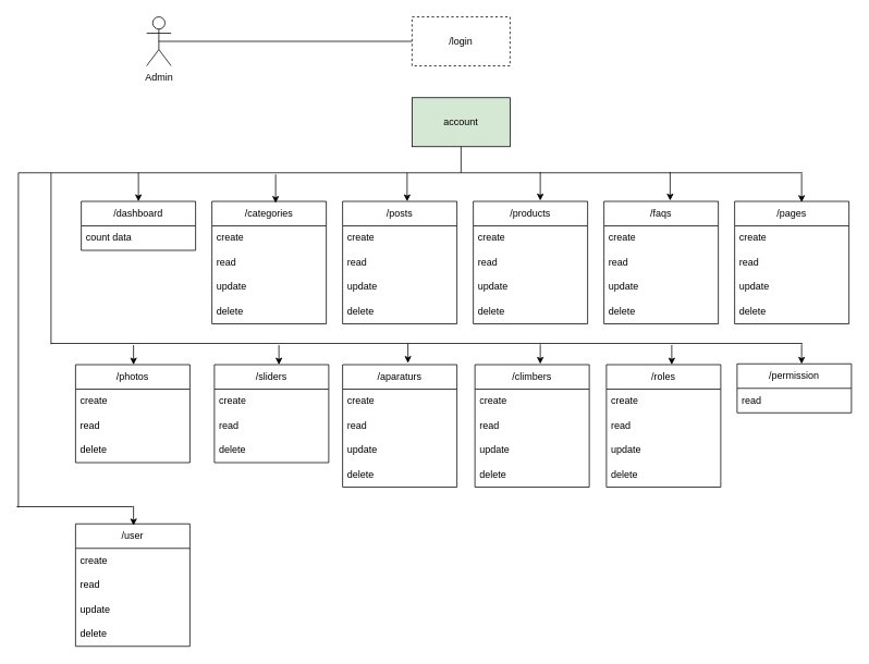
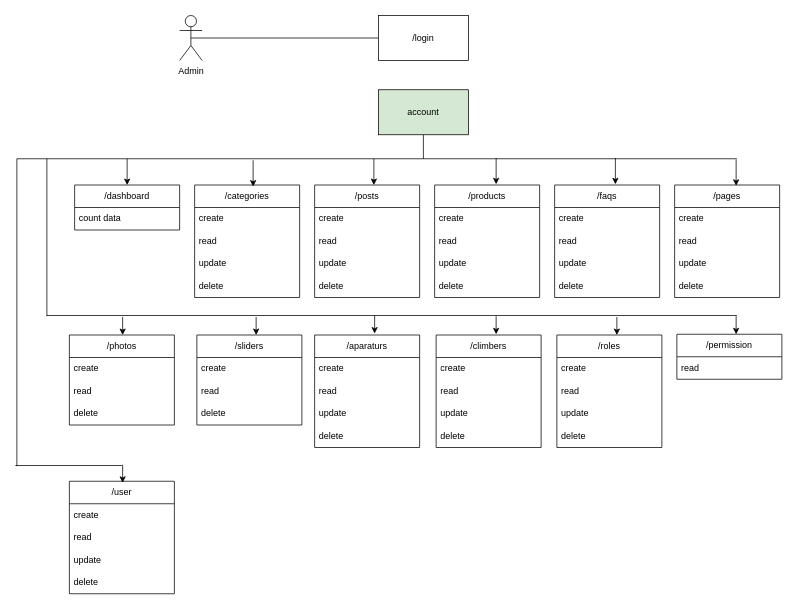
  <mxCell id="0" />
  <mxCell id="1" parent="0" />
- <mxCell id="2" value="Admin" style="shape=umlActor;verticalLabelPosition=bottom;verticalAlign=top;html=1;outlineConnect=0;" vertex="1" parent="1"><mxGeometry x="179" y="20" width="30" height="60" as="geometry" /></mxCell>
- <mxCell id="3" value="/login" style="rounded=0;whiteSpace=wrap;html=1;dashed=1;" vertex="1" parent="1"><mxGeometry x="504" y="20" width="120" height="60" as="geometry" /></mxCell>
+ <mxCell id="2" value="Admin" style="shape=umlActor;verticalLabelPosition=bottom;verticalAlign=top;html=1;outlineConnect=0;" vertex="1" parent="1"><mxGeometry x="239" y="20" width="30" height="60" as="geometry" /></mxCell>
+ <mxCell id="3" value="/login" style="rounded=0;whiteSpace=wrap;html=1;" vertex="1" parent="1"><mxGeometry x="504" y="20" width="120" height="60" as="geometry" /></mxCell>
  <mxCell id="4" value="" style="endArrow=none;html=1;rounded=0;exitX=0.5;exitY=0.5;exitDx=0;exitDy=0;exitPerimeter=0;entryX=0;entryY=0.5;entryDx=0;entryDy=0;" edge="1" parent="1" source="2" target="3"><mxGeometry width="50" height="50" relative="1" as="geometry"><mxPoint x="539" y="210" as="sourcePoint" /><mxPoint x="589" y="160" as="targetPoint" /></mxGeometry></mxCell>
  <mxCell id="5" value="account" style="rounded=0;whiteSpace=wrap;html=1;fillColor=#d5e8d4;" vertex="1" parent="1"><mxGeometry x="504" y="119" width="120" height="60" as="geometry" /></mxCell>
  <mxCell id="6" value="/dashboard" style="swimlane;fontStyle=0;childLayout=stackLayout;horizontal=1;startSize=30;horizontalStack=0;resizeParent=1;resizeParentMax=0;resizeLast=0;collapsible=1;marginBottom=0;whiteSpace=wrap;html=1;" vertex="1" parent="1"><mxGeometry x="99" y="246" width="140" height="60" as="geometry" /></mxCell>
  <mxCell id="7" value="count data" style="text;strokeColor=none;fillColor=none;align=left;verticalAlign=middle;spacingLeft=4;spacingRight=4;overflow=hidden;points=[[0,0.5],[1,0.5]];portConstraint=eastwest;rotatable=0;whiteSpace=wrap;html=1;" vertex="1" parent="6"><mxGeometry y="30" width="140" height="30" as="geometry" /></mxCell>
  <mxCell id="8" value="/categories" style="swimlane;fontStyle=0;childLayout=stackLayout;horizontal=1;startSize=30;horizontalStack=0;resizeParent=1;resizeParentMax=0;resizeLast=0;collapsible=1;marginBottom=0;whiteSpace=wrap;html=1;" vertex="1" parent="1"><mxGeometry x="259" y="246" width="140" height="150" as="geometry" /></mxCell>
  <mxCell id="9" value="create" style="text;strokeColor=none;fillColor=none;align=left;verticalAlign=middle;spacingLeft=4;spacingRight=4;overflow=hidden;points=[[0,0.5],[1,0.5]];portConstraint=eastwest;rotatable=0;whiteSpace=wrap;html=1;" vertex="1" parent="8"><mxGeometry y="30" width="140" height="30" as="geometry" /></mxCell>
  <mxCell id="10" value="read" style="text;strokeColor=none;fillColor=none;align=left;verticalAlign=middle;spacingLeft=4;spacingRight=4;overflow=hidden;points=[[0,0.5],[1,0.5]];portConstraint=eastwest;rotatable=0;whiteSpace=wrap;html=1;" vertex="1" parent="8"><mxGeometry y="60" width="140" height="30" as="geometry" /></mxCell>
  <mxCell id="11" value="update" style="text;strokeColor=none;fillColor=none;align=left;verticalAlign=middle;spacingLeft=4;spacingRight=4;overflow=hidden;points=[[0,0.5],[1,0.5]];portConstraint=eastwest;rotatable=0;whiteSpace=wrap;html=1;" vertex="1" parent="8"><mxGeometry y="90" width="140" height="30" as="geometry" /></mxCell>
  <mxCell id="12" value="delete" style="text;strokeColor=none;fillColor=none;align=left;verticalAlign=middle;spacingLeft=4;spacingRight=4;overflow=hidden;points=[[0,0.5],[1,0.5]];portConstraint=eastwest;rotatable=0;whiteSpace=wrap;html=1;" vertex="1" parent="8"><mxGeometry y="120" width="140" height="30" as="geometry" /></mxCell>
  <mxCell id="13" value="/posts" style="swimlane;fontStyle=0;childLayout=stackLayout;horizontal=1;startSize=30;horizontalStack=0;resizeParent=1;resizeParentMax=0;resizeLast=0;collapsible=1;marginBottom=0;whiteSpace=wrap;html=1;" vertex="1" parent="1"><mxGeometry x="419" y="246" width="140" height="150" as="geometry" /></mxCell>
  <mxCell id="14" value="create" style="text;strokeColor=none;fillColor=none;align=left;verticalAlign=middle;spacingLeft=4;spacingRight=4;overflow=hidden;points=[[0,0.5],[1,0.5]];portConstraint=eastwest;rotatable=0;whiteSpace=wrap;html=1;" vertex="1" parent="13"><mxGeometry y="30" width="140" height="30" as="geometry" /></mxCell>
  <mxCell id="15" value="read" style="text;strokeColor=none;fillColor=none;align=left;verticalAlign=middle;spacingLeft=4;spacingRight=4;overflow=hidden;points=[[0,0.5],[1,0.5]];portConstraint=eastwest;rotatable=0;whiteSpace=wrap;html=1;" vertex="1" parent="13"><mxGeometry y="60" width="140" height="30" as="geometry" /></mxCell>
  <mxCell id="16" value="update" style="text;strokeColor=none;fillColor=none;align=left;verticalAlign=middle;spacingLeft=4;spacingRight=4;overflow=hidden;points=[[0,0.5],[1,0.5]];portConstraint=eastwest;rotatable=0;whiteSpace=wrap;html=1;" vertex="1" parent="13"><mxGeometry y="90" width="140" height="30" as="geometry" /></mxCell>
  <mxCell id="17" value="delete" style="text;strokeColor=none;fillColor=none;align=left;verticalAlign=middle;spacingLeft=4;spacingRight=4;overflow=hidden;points=[[0,0.5],[1,0.5]];portConstraint=eastwest;rotatable=0;whiteSpace=wrap;html=1;" vertex="1" parent="13"><mxGeometry y="120" width="140" height="30" as="geometry" /></mxCell>
  <mxCell id="18" value="/products" style="swimlane;fontStyle=0;childLayout=stackLayout;horizontal=1;startSize=30;horizontalStack=0;resizeParent=1;resizeParentMax=0;resizeLast=0;collapsible=1;marginBottom=0;whiteSpace=wrap;html=1;" vertex="1" parent="1"><mxGeometry x="579" y="246" width="140" height="150" as="geometry" /></mxCell>
  <mxCell id="19" value="create" style="text;strokeColor=none;fillColor=none;align=left;verticalAlign=middle;spacingLeft=4;spacingRight=4;overflow=hidden;points=[[0,0.5],[1,0.5]];portConstraint=eastwest;rotatable=0;whiteSpace=wrap;html=1;" vertex="1" parent="18"><mxGeometry y="30" width="140" height="30" as="geometry" /></mxCell>
  <mxCell id="20" value="read" style="text;strokeColor=none;fillColor=none;align=left;verticalAlign=middle;spacingLeft=4;spacingRight=4;overflow=hidden;points=[[0,0.5],[1,0.5]];portConstraint=eastwest;rotatable=0;whiteSpace=wrap;html=1;" vertex="1" parent="18"><mxGeometry y="60" width="140" height="30" as="geometry" /></mxCell>
  <mxCell id="21" value="update" style="text;strokeColor=none;fillColor=none;align=left;verticalAlign=middle;spacingLeft=4;spacingRight=4;overflow=hidden;points=[[0,0.5],[1,0.5]];portConstraint=eastwest;rotatable=0;whiteSpace=wrap;html=1;" vertex="1" parent="18"><mxGeometry y="90" width="140" height="30" as="geometry" /></mxCell>
  <mxCell id="22" value="delete" style="text;strokeColor=none;fillColor=none;align=left;verticalAlign=middle;spacingLeft=4;spacingRight=4;overflow=hidden;points=[[0,0.5],[1,0.5]];portConstraint=eastwest;rotatable=0;whiteSpace=wrap;html=1;" vertex="1" parent="18"><mxGeometry y="120" width="140" height="30" as="geometry" /></mxCell>
  <mxCell id="23" value="/faqs" style="swimlane;fontStyle=0;childLayout=stackLayout;horizontal=1;startSize=30;horizontalStack=0;resizeParent=1;resizeParentMax=0;resizeLast=0;collapsible=1;marginBottom=0;whiteSpace=wrap;html=1;" vertex="1" parent="1"><mxGeometry x="739" y="246" width="140" height="150" as="geometry" /></mxCell>
  <mxCell id="24" value="create" style="text;strokeColor=none;fillColor=none;align=left;verticalAlign=middle;spacingLeft=4;spacingRight=4;overflow=hidden;points=[[0,0.5],[1,0.5]];portConstraint=eastwest;rotatable=0;whiteSpace=wrap;html=1;" vertex="1" parent="23"><mxGeometry y="30" width="140" height="30" as="geometry" /></mxCell>
  <mxCell id="25" value="read" style="text;strokeColor=none;fillColor=none;align=left;verticalAlign=middle;spacingLeft=4;spacingRight=4;overflow=hidden;points=[[0,0.5],[1,0.5]];portConstraint=eastwest;rotatable=0;whiteSpace=wrap;html=1;" vertex="1" parent="23"><mxGeometry y="60" width="140" height="30" as="geometry" /></mxCell>
  <mxCell id="26" value="update" style="text;strokeColor=none;fillColor=none;align=left;verticalAlign=middle;spacingLeft=4;spacingRight=4;overflow=hidden;points=[[0,0.5],[1,0.5]];portConstraint=eastwest;rotatable=0;whiteSpace=wrap;html=1;" vertex="1" parent="23"><mxGeometry y="90" width="140" height="30" as="geometry" /></mxCell>
  <mxCell id="27" value="delete" style="text;strokeColor=none;fillColor=none;align=left;verticalAlign=middle;spacingLeft=4;spacingRight=4;overflow=hidden;points=[[0,0.5],[1,0.5]];portConstraint=eastwest;rotatable=0;whiteSpace=wrap;html=1;" vertex="1" parent="23"><mxGeometry y="120" width="140" height="30" as="geometry" /></mxCell>
  <mxCell id="28" value="/pages" style="swimlane;fontStyle=0;childLayout=stackLayout;horizontal=1;startSize=30;horizontalStack=0;resizeParent=1;resizeParentMax=0;resizeLast=0;collapsible=1;marginBottom=0;whiteSpace=wrap;html=1;" vertex="1" parent="1"><mxGeometry x="899" y="246" width="140" height="150" as="geometry" /></mxCell>
  <mxCell id="29" value="create" style="text;strokeColor=none;fillColor=none;align=left;verticalAlign=middle;spacingLeft=4;spacingRight=4;overflow=hidden;points=[[0,0.5],[1,0.5]];portConstraint=eastwest;rotatable=0;whiteSpace=wrap;html=1;" vertex="1" parent="28"><mxGeometry y="30" width="140" height="30" as="geometry" /></mxCell>
  <mxCell id="30" value="read" style="text;strokeColor=none;fillColor=none;align=left;verticalAlign=middle;spacingLeft=4;spacingRight=4;overflow=hidden;points=[[0,0.5],[1,0.5]];portConstraint=eastwest;rotatable=0;whiteSpace=wrap;html=1;" vertex="1" parent="28"><mxGeometry y="60" width="140" height="30" as="geometry" /></mxCell>
  <mxCell id="31" value="update" style="text;strokeColor=none;fillColor=none;align=left;verticalAlign=middle;spacingLeft=4;spacingRight=4;overflow=hidden;points=[[0,0.5],[1,0.5]];portConstraint=eastwest;rotatable=0;whiteSpace=wrap;html=1;" vertex="1" parent="28"><mxGeometry y="90" width="140" height="30" as="geometry" /></mxCell>
  <mxCell id="32" value="delete" style="text;strokeColor=none;fillColor=none;align=left;verticalAlign=middle;spacingLeft=4;spacingRight=4;overflow=hidden;points=[[0,0.5],[1,0.5]];portConstraint=eastwest;rotatable=0;whiteSpace=wrap;html=1;" vertex="1" parent="28"><mxGeometry y="120" width="140" height="30" as="geometry" /></mxCell>
  <mxCell id="33" value="/photos" style="swimlane;fontStyle=0;childLayout=stackLayout;horizontal=1;startSize=30;horizontalStack=0;resizeParent=1;resizeParentMax=0;resizeLast=0;collapsible=1;marginBottom=0;whiteSpace=wrap;html=1;" vertex="1" parent="1"><mxGeometry x="92" y="446" width="140" height="120" as="geometry" /></mxCell>
  <mxCell id="34" value="create" style="text;strokeColor=none;fillColor=none;align=left;verticalAlign=middle;spacingLeft=4;spacingRight=4;overflow=hidden;points=[[0,0.5],[1,0.5]];portConstraint=eastwest;rotatable=0;whiteSpace=wrap;html=1;" vertex="1" parent="33"><mxGeometry y="30" width="140" height="30" as="geometry" /></mxCell>
  <mxCell id="35" value="read" style="text;strokeColor=none;fillColor=none;align=left;verticalAlign=middle;spacingLeft=4;spacingRight=4;overflow=hidden;points=[[0,0.5],[1,0.5]];portConstraint=eastwest;rotatable=0;whiteSpace=wrap;html=1;" vertex="1" parent="33"><mxGeometry y="60" width="140" height="30" as="geometry" /></mxCell>
  <mxCell id="36" value="delete" style="text;strokeColor=none;fillColor=none;align=left;verticalAlign=middle;spacingLeft=4;spacingRight=4;overflow=hidden;points=[[0,0.5],[1,0.5]];portConstraint=eastwest;rotatable=0;whiteSpace=wrap;html=1;" vertex="1" parent="33"><mxGeometry y="90" width="140" height="30" as="geometry" /></mxCell>
  <mxCell id="37" value="/sliders" style="swimlane;fontStyle=0;childLayout=stackLayout;horizontal=1;startSize=30;horizontalStack=0;resizeParent=1;resizeParentMax=0;resizeLast=0;collapsible=1;marginBottom=0;whiteSpace=wrap;html=1;" vertex="1" parent="1"><mxGeometry x="262" y="446" width="140" height="120" as="geometry" /></mxCell>
  <mxCell id="38" value="create" style="text;strokeColor=none;fillColor=none;align=left;verticalAlign=middle;spacingLeft=4;spacingRight=4;overflow=hidden;points=[[0,0.5],[1,0.5]];portConstraint=eastwest;rotatable=0;whiteSpace=wrap;html=1;" vertex="1" parent="37"><mxGeometry y="30" width="140" height="30" as="geometry" /></mxCell>
  <mxCell id="39" value="read" style="text;strokeColor=none;fillColor=none;align=left;verticalAlign=middle;spacingLeft=4;spacingRight=4;overflow=hidden;points=[[0,0.5],[1,0.5]];portConstraint=eastwest;rotatable=0;whiteSpace=wrap;html=1;" vertex="1" parent="37"><mxGeometry y="60" width="140" height="30" as="geometry" /></mxCell>
  <mxCell id="40" value="delete" style="text;strokeColor=none;fillColor=none;align=left;verticalAlign=middle;spacingLeft=4;spacingRight=4;overflow=hidden;points=[[0,0.5],[1,0.5]];portConstraint=eastwest;rotatable=0;whiteSpace=wrap;html=1;" vertex="1" parent="37"><mxGeometry y="90" width="140" height="30" as="geometry" /></mxCell>
  <mxCell id="41" value="/aparaturs" style="swimlane;fontStyle=0;childLayout=stackLayout;horizontal=1;startSize=30;horizontalStack=0;resizeParent=1;resizeParentMax=0;resizeLast=0;collapsible=1;marginBottom=0;whiteSpace=wrap;html=1;" vertex="1" parent="1"><mxGeometry x="419" y="446" width="140" height="150" as="geometry" /></mxCell>
  <mxCell id="42" value="create" style="text;strokeColor=none;fillColor=none;align=left;verticalAlign=middle;spacingLeft=4;spacingRight=4;overflow=hidden;points=[[0,0.5],[1,0.5]];portConstraint=eastwest;rotatable=0;whiteSpace=wrap;html=1;" vertex="1" parent="41"><mxGeometry y="30" width="140" height="30" as="geometry" /></mxCell>
  <mxCell id="43" value="read" style="text;strokeColor=none;fillColor=none;align=left;verticalAlign=middle;spacingLeft=4;spacingRight=4;overflow=hidden;points=[[0,0.5],[1,0.5]];portConstraint=eastwest;rotatable=0;whiteSpace=wrap;html=1;" vertex="1" parent="41"><mxGeometry y="60" width="140" height="30" as="geometry" /></mxCell>
  <mxCell id="44" value="update" style="text;strokeColor=none;fillColor=none;align=left;verticalAlign=middle;spacingLeft=4;spacingRight=4;overflow=hidden;points=[[0,0.5],[1,0.5]];portConstraint=eastwest;rotatable=0;whiteSpace=wrap;html=1;" vertex="1" parent="41"><mxGeometry y="90" width="140" height="30" as="geometry" /></mxCell>
  <mxCell id="45" value="delete" style="text;strokeColor=none;fillColor=none;align=left;verticalAlign=middle;spacingLeft=4;spacingRight=4;overflow=hidden;points=[[0,0.5],[1,0.5]];portConstraint=eastwest;rotatable=0;whiteSpace=wrap;html=1;" vertex="1" parent="41"><mxGeometry y="120" width="140" height="30" as="geometry" /></mxCell>
  <mxCell id="46" value="/climbers" style="swimlane;fontStyle=0;childLayout=stackLayout;horizontal=1;startSize=30;horizontalStack=0;resizeParent=1;resizeParentMax=0;resizeLast=0;collapsible=1;marginBottom=0;whiteSpace=wrap;html=1;" vertex="1" parent="1"><mxGeometry x="581" y="446" width="140" height="150" as="geometry" /></mxCell>
  <mxCell id="47" value="create" style="text;strokeColor=none;fillColor=none;align=left;verticalAlign=middle;spacingLeft=4;spacingRight=4;overflow=hidden;points=[[0,0.5],[1,0.5]];portConstraint=eastwest;rotatable=0;whiteSpace=wrap;html=1;" vertex="1" parent="46"><mxGeometry y="30" width="140" height="30" as="geometry" /></mxCell>
  <mxCell id="48" value="read" style="text;strokeColor=none;fillColor=none;align=left;verticalAlign=middle;spacingLeft=4;spacingRight=4;overflow=hidden;points=[[0,0.5],[1,0.5]];portConstraint=eastwest;rotatable=0;whiteSpace=wrap;html=1;" vertex="1" parent="46"><mxGeometry y="60" width="140" height="30" as="geometry" /></mxCell>
  <mxCell id="49" value="update" style="text;strokeColor=none;fillColor=none;align=left;verticalAlign=middle;spacingLeft=4;spacingRight=4;overflow=hidden;points=[[0,0.5],[1,0.5]];portConstraint=eastwest;rotatable=0;whiteSpace=wrap;html=1;" vertex="1" parent="46"><mxGeometry y="90" width="140" height="30" as="geometry" /></mxCell>
  <mxCell id="50" value="delete" style="text;strokeColor=none;fillColor=none;align=left;verticalAlign=middle;spacingLeft=4;spacingRight=4;overflow=hidden;points=[[0,0.5],[1,0.5]];portConstraint=eastwest;rotatable=0;whiteSpace=wrap;html=1;" vertex="1" parent="46"><mxGeometry y="120" width="140" height="30" as="geometry" /></mxCell>
  <mxCell id="51" value="/roles" style="swimlane;fontStyle=0;childLayout=stackLayout;horizontal=1;startSize=30;horizontalStack=0;resizeParent=1;resizeParentMax=0;resizeLast=0;collapsible=1;marginBottom=0;whiteSpace=wrap;html=1;" vertex="1" parent="1"><mxGeometry x="742" y="446" width="140" height="150" as="geometry" /></mxCell>
  <mxCell id="52" value="create" style="text;strokeColor=none;fillColor=none;align=left;verticalAlign=middle;spacingLeft=4;spacingRight=4;overflow=hidden;points=[[0,0.5],[1,0.5]];portConstraint=eastwest;rotatable=0;whiteSpace=wrap;html=1;" vertex="1" parent="51"><mxGeometry y="30" width="140" height="30" as="geometry" /></mxCell>
  <mxCell id="53" value="read" style="text;strokeColor=none;fillColor=none;align=left;verticalAlign=middle;spacingLeft=4;spacingRight=4;overflow=hidden;points=[[0,0.5],[1,0.5]];portConstraint=eastwest;rotatable=0;whiteSpace=wrap;html=1;" vertex="1" parent="51"><mxGeometry y="60" width="140" height="30" as="geometry" /></mxCell>
  <mxCell id="54" value="update" style="text;strokeColor=none;fillColor=none;align=left;verticalAlign=middle;spacingLeft=4;spacingRight=4;overflow=hidden;points=[[0,0.5],[1,0.5]];portConstraint=eastwest;rotatable=0;whiteSpace=wrap;html=1;" vertex="1" parent="51"><mxGeometry y="90" width="140" height="30" as="geometry" /></mxCell>
  <mxCell id="55" value="delete" style="text;strokeColor=none;fillColor=none;align=left;verticalAlign=middle;spacingLeft=4;spacingRight=4;overflow=hidden;points=[[0,0.5],[1,0.5]];portConstraint=eastwest;rotatable=0;whiteSpace=wrap;html=1;" vertex="1" parent="51"><mxGeometry y="120" width="140" height="30" as="geometry" /></mxCell>
  <mxCell id="56" value="/permission" style="swimlane;fontStyle=0;childLayout=stackLayout;horizontal=1;startSize=30;horizontalStack=0;resizeParent=1;resizeParentMax=0;resizeLast=0;collapsible=1;marginBottom=0;whiteSpace=wrap;html=1;" vertex="1" parent="1"><mxGeometry x="902" y="445" width="140" height="60" as="geometry" /></mxCell>
  <mxCell id="57" value="read" style="text;strokeColor=none;fillColor=none;align=left;verticalAlign=middle;spacingLeft=4;spacingRight=4;overflow=hidden;points=[[0,0.5],[1,0.5]];portConstraint=eastwest;rotatable=0;whiteSpace=wrap;html=1;" vertex="1" parent="56"><mxGeometry y="30" width="140" height="30" as="geometry" /></mxCell>
  <mxCell id="58" value="/user" style="swimlane;fontStyle=0;childLayout=stackLayout;horizontal=1;startSize=30;horizontalStack=0;resizeParent=1;resizeParentMax=0;resizeLast=0;collapsible=1;marginBottom=0;whiteSpace=wrap;html=1;" vertex="1" parent="1"><mxGeometry x="92" y="641" width="140" height="150" as="geometry" /></mxCell>
  <mxCell id="59" value="create" style="text;strokeColor=none;fillColor=none;align=left;verticalAlign=middle;spacingLeft=4;spacingRight=4;overflow=hidden;points=[[0,0.5],[1,0.5]];portConstraint=eastwest;rotatable=0;whiteSpace=wrap;html=1;" vertex="1" parent="58"><mxGeometry y="30" width="140" height="30" as="geometry" /></mxCell>
  <mxCell id="60" value="read" style="text;strokeColor=none;fillColor=none;align=left;verticalAlign=middle;spacingLeft=4;spacingRight=4;overflow=hidden;points=[[0,0.5],[1,0.5]];portConstraint=eastwest;rotatable=0;whiteSpace=wrap;html=1;" vertex="1" parent="58"><mxGeometry y="60" width="140" height="30" as="geometry" /></mxCell>
  <mxCell id="61" value="update" style="text;strokeColor=none;fillColor=none;align=left;verticalAlign=middle;spacingLeft=4;spacingRight=4;overflow=hidden;points=[[0,0.5],[1,0.5]];portConstraint=eastwest;rotatable=0;whiteSpace=wrap;html=1;" vertex="1" parent="58"><mxGeometry y="90" width="140" height="30" as="geometry" /></mxCell>
  <mxCell id="62" value="delete" style="text;strokeColor=none;fillColor=none;align=left;verticalAlign=middle;spacingLeft=4;spacingRight=4;overflow=hidden;points=[[0,0.5],[1,0.5]];portConstraint=eastwest;rotatable=0;whiteSpace=wrap;html=1;" vertex="1" parent="58"><mxGeometry y="120" width="140" height="30" as="geometry" /></mxCell>
  <mxCell id="63" value="" style="endArrow=none;html=1;rounded=0;" edge="1" parent="1"><mxGeometry width="50" height="50" relative="1" as="geometry"><mxPoint x="22" y="211" as="sourcePoint" /><mxPoint x="982" y="211" as="targetPoint" /></mxGeometry></mxCell>
  <mxCell id="64" value="" style="endArrow=none;html=1;rounded=0;entryX=0.5;entryY=1;entryDx=0;entryDy=0;" edge="1" parent="1" target="5"><mxGeometry width="50" height="50" relative="1" as="geometry"><mxPoint x="564" y="211" as="sourcePoint" /><mxPoint x="442" y="141" as="targetPoint" /></mxGeometry></mxCell>
  <mxCell id="65" value="" style="endArrow=classic;html=1;rounded=0;entryX=0.5;entryY=0;entryDx=0;entryDy=0;" edge="1" parent="1" target="6"><mxGeometry width="50" height="50" relative="1" as="geometry"><mxPoint x="169" y="211" as="sourcePoint" /><mxPoint x="222" y="161" as="targetPoint" /></mxGeometry></mxCell>
  <mxCell id="66" value="" style="endArrow=classic;html=1;rounded=0;entryX=0.5;entryY=0;entryDx=0;entryDy=0;" edge="1" parent="1"><mxGeometry width="50" height="50" relative="1" as="geometry"><mxPoint x="337" y="213" as="sourcePoint" /><mxPoint x="337" y="248" as="targetPoint" /></mxGeometry></mxCell>
  <mxCell id="67" value="" style="endArrow=classic;html=1;rounded=0;entryX=0.5;entryY=0;entryDx=0;entryDy=0;" edge="1" parent="1"><mxGeometry width="50" height="50" relative="1" as="geometry"><mxPoint x="498" y="211" as="sourcePoint" /><mxPoint x="498" y="246" as="targetPoint" /></mxGeometry></mxCell>
  <mxCell id="68" value="" style="endArrow=classic;html=1;rounded=0;entryX=0.5;entryY=0;entryDx=0;entryDy=0;" edge="1" parent="1"><mxGeometry width="50" height="50" relative="1" as="geometry"><mxPoint x="661" y="210" as="sourcePoint" /><mxPoint x="661" y="245" as="targetPoint" /></mxGeometry></mxCell>
  <mxCell id="69" value="" style="endArrow=classic;html=1;rounded=0;entryX=0.5;entryY=0;entryDx=0;entryDy=0;" edge="1" parent="1"><mxGeometry width="50" height="50" relative="1" as="geometry"><mxPoint x="820" y="210" as="sourcePoint" /><mxPoint x="820" y="245" as="targetPoint" /></mxGeometry></mxCell>
  <mxCell id="70" value="" style="endArrow=classic;html=1;rounded=0;entryX=0.5;entryY=0;entryDx=0;entryDy=0;" edge="1" parent="1"><mxGeometry width="50" height="50" relative="1" as="geometry"><mxPoint x="981" y="212" as="sourcePoint" /><mxPoint x="981" y="247" as="targetPoint" /></mxGeometry></mxCell>
  <mxCell id="71" value="" style="endArrow=none;html=1;rounded=0;" edge="1" parent="1"><mxGeometry width="50" height="50" relative="1" as="geometry"><mxPoint x="62" y="420" as="sourcePoint" /><mxPoint x="982" y="420" as="targetPoint" /></mxGeometry></mxCell>
  <mxCell id="72" value="" style="endArrow=none;html=1;rounded=0;" edge="1" parent="1"><mxGeometry width="50" height="50" relative="1" as="geometry"><mxPoint x="62" y="421" as="sourcePoint" /><mxPoint x="62" y="211" as="targetPoint" /></mxGeometry></mxCell>
  <mxCell id="73" value="" style="endArrow=classic;html=1;rounded=0;entryX=0.5;entryY=0;entryDx=0;entryDy=0;" edge="1" parent="1"><mxGeometry width="50" height="50" relative="1" as="geometry"><mxPoint x="661" y="421" as="sourcePoint" /><mxPoint x="661" y="445" as="targetPoint" /></mxGeometry></mxCell>
  <mxCell id="74" value="" style="endArrow=classic;html=1;rounded=0;entryX=0.5;entryY=0;entryDx=0;entryDy=0;" edge="1" parent="1"><mxGeometry width="50" height="50" relative="1" as="geometry"><mxPoint x="822" y="422" as="sourcePoint" /><mxPoint x="822" y="446" as="targetPoint" /></mxGeometry></mxCell>
  <mxCell id="75" value="" style="endArrow=classic;html=1;rounded=0;entryX=0.5;entryY=0;entryDx=0;entryDy=0;" edge="1" parent="1"><mxGeometry width="50" height="50" relative="1" as="geometry"><mxPoint x="981" y="421" as="sourcePoint" /><mxPoint x="981" y="445" as="targetPoint" /></mxGeometry></mxCell>
  <mxCell id="76" value="" style="endArrow=classic;html=1;rounded=0;entryX=0.5;entryY=0;entryDx=0;entryDy=0;" edge="1" parent="1"><mxGeometry width="50" height="50" relative="1" as="geometry"><mxPoint x="499" y="420" as="sourcePoint" /><mxPoint x="499" y="444" as="targetPoint" /></mxGeometry></mxCell>
  <mxCell id="77" value="" style="endArrow=classic;html=1;rounded=0;entryX=0.5;entryY=0;entryDx=0;entryDy=0;" edge="1" parent="1"><mxGeometry width="50" height="50" relative="1" as="geometry"><mxPoint x="341" y="422" as="sourcePoint" /><mxPoint x="341" y="446" as="targetPoint" /></mxGeometry></mxCell>
  <mxCell id="78" value="" style="endArrow=classic;html=1;rounded=0;entryX=0.5;entryY=0;entryDx=0;entryDy=0;" edge="1" parent="1"><mxGeometry width="50" height="50" relative="1" as="geometry"><mxPoint x="163" y="422" as="sourcePoint" /><mxPoint x="163" y="446" as="targetPoint" /></mxGeometry></mxCell>
  <mxCell id="79" value="" style="endArrow=none;html=1;rounded=0;" edge="1" parent="1"><mxGeometry width="50" height="50" relative="1" as="geometry"><mxPoint x="20" y="620" as="sourcePoint" /><mxPoint x="162" y="620" as="targetPoint" /></mxGeometry></mxCell>
  <mxCell id="80" value="" style="endArrow=none;html=1;rounded=0;" edge="1" parent="1"><mxGeometry width="50" height="50" relative="1" as="geometry"><mxPoint x="22" y="621" as="sourcePoint" /><mxPoint x="22" y="211" as="targetPoint" /></mxGeometry></mxCell>
  <mxCell id="81" value="" style="endArrow=classic;html=1;rounded=0;entryX=0.5;entryY=0;entryDx=0;entryDy=0;" edge="1" parent="1"><mxGeometry width="50" height="50" relative="1" as="geometry"><mxPoint x="163" y="619" as="sourcePoint" /><mxPoint x="163" y="643" as="targetPoint" /></mxGeometry></mxCell>
